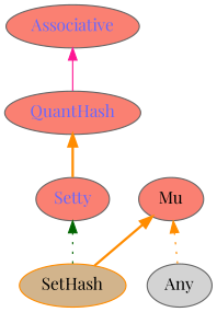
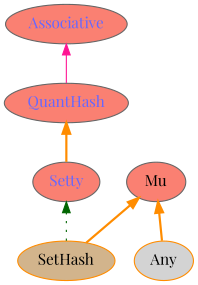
  digraph {
    fontname="Playfair Display"
    rankdir=BT
    splines=polyline
    node [color=gray40 fillcolor=salmon fontcolor="#000000" fontname="Playfair Display" style=filled]
    edge [color=darkorange fontname="Playfair Display" style=dotted]
    SetHash [color=darkorange fillcolor=tan]
    Setty [fontcolor="#6666FF"]
    Mu
-   Any [fillcolor=lightgrey]
+   Any [color=darkorange fillcolor=lightgrey]
    QuantHash [fontcolor="#6666FF"]
    Associative [fontcolor="#6666FF"]
    SetHash -> Setty [color=darkgreen]
    SetHash -> Mu [style=bold]
    Setty -> QuantHash [style=bold]
-   Any -> Mu
+   Any -> Mu [style=bold]
    QuantHash -> Associative [color=deeppink style=solid]
  }
